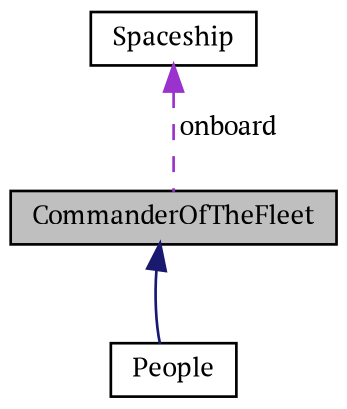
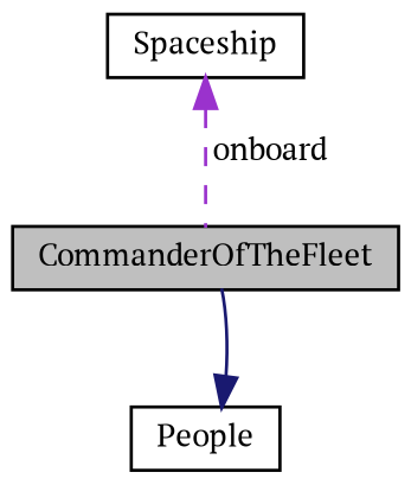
  digraph {
    fontname="PT Serif"
    node [color=black fillcolor=white fontname="PT Serif" fontsize=10 shape=record style=filled]
    edge [dir=back fontname="PT Serif" fontsize=10 labelfontname=Helvetica labelfontsize=10]
    n1 [fillcolor=grey75 fontcolor=black height=0.2 label=CommanderOfTheFleet width=0.4]
    n2 [height=0.2 label=People width=0.4]
    n3 [height=0.2 label=Spaceship width=0.4]
-   n1 -> n2 [color=midnightblue style=solid]
+   n2 -> n1 [color=midnightblue style=solid]
    n3 -> n1 [color=darkorchid3 label=" onboard" style=dashed]
  }
